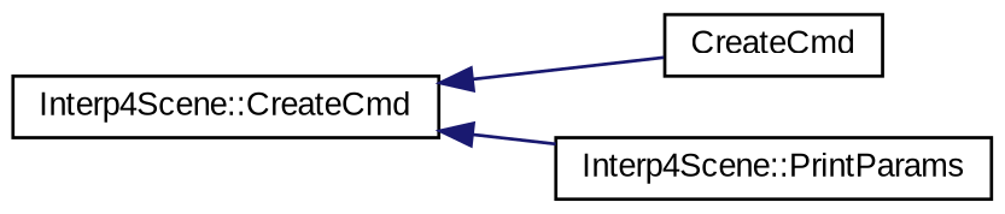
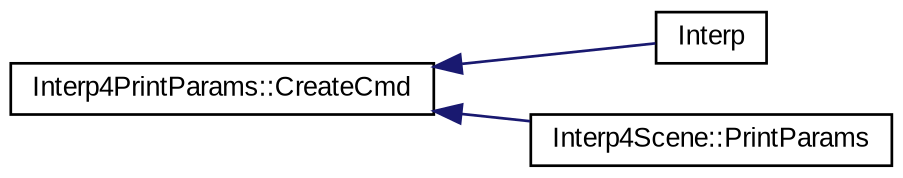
  digraph {
    fontname="Liberation Sans"
    rankdir=LR
    node [color=black fillcolor=white fontname="Liberation Sans" fontsize=10 shape=record style=filled]
    edge [color=midnightblue dir=back fontname="Liberation Sans" fontsize=10 labelfontname=Helvetica labelfontsize=10 style=solid]
-   n1 [height=0.2 label="Interp4Scene::CreateCmd" width=0.4]
-   n2 [height=0.2 label=CreateCmd width=0.4]
+   n1 [height=0.2 label="Interp4PrintParams::CreateCmd" width=0.4]
+   n2 [height=0.2 label=Interp width=0.4]
    n3 [height=0.2 label="Interp4Scene::PrintParams" width=0.4]
    n1 -> n2
    n1 -> n3
  }
